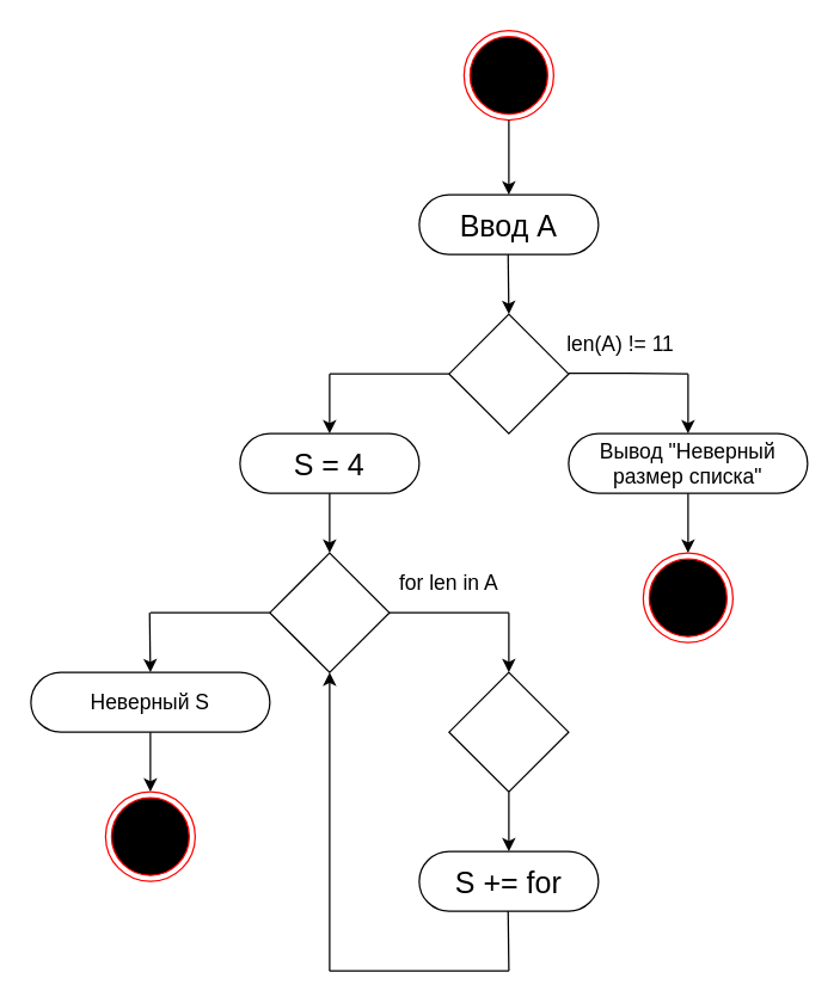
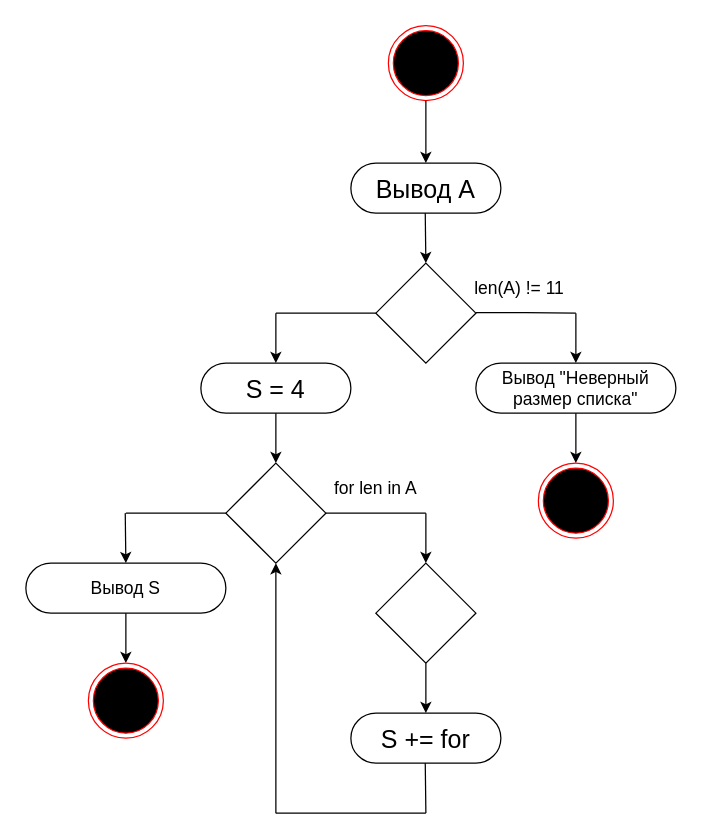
  <mxCell id="0" />
  <mxCell id="1" parent="0" />
  <mxCell id="2" value="" style="ellipse;html=1;shape=endState;fillColor=#000000;strokeColor=#ff0000;" parent="1" vertex="1"><mxGeometry x="310" y="20" width="60" height="60" as="geometry" /></mxCell>
  <mxCell id="3" value="" style="endArrow=classic;html=1;" parent="1" edge="1"><mxGeometry width="50" height="50" relative="1" as="geometry"><mxPoint x="340" y="80" as="sourcePoint" /><mxPoint x="340" y="130" as="targetPoint" /></mxGeometry></mxCell>
- <mxCell id="4" value="Ввод A" style="rounded=1;whiteSpace=wrap;html=1;arcSize=50;fontSize=20;" parent="1" vertex="1"><mxGeometry x="280" y="130" width="120" height="40" as="geometry" /></mxCell>
+ <mxCell id="4" value="Вывод A" style="rounded=1;whiteSpace=wrap;html=1;arcSize=50;fontSize=20;" parent="1" vertex="1"><mxGeometry x="280" y="130" width="120" height="40" as="geometry" /></mxCell>
  <mxCell id="5" value="" style="endArrow=classic;html=1;" parent="1" edge="1"><mxGeometry width="50" height="50" relative="1" as="geometry"><mxPoint x="339.5" y="170" as="sourcePoint" /><mxPoint x="340" y="210" as="targetPoint" /></mxGeometry></mxCell>
  <mxCell id="6" value="" style="rhombus;whiteSpace=wrap;html=1;fontSize=20;strokeColor=#000000;" parent="1" vertex="1"><mxGeometry x="300" y="210" width="80" height="80" as="geometry" /></mxCell>
  <mxCell id="7" value="" style="endArrow=none;html=1;fontSize=20;" parent="1" edge="1"><mxGeometry width="50" height="50" relative="1" as="geometry"><mxPoint x="380" y="249.5" as="sourcePoint" /><mxPoint x="460" y="250" as="targetPoint" /><Array as="points"><mxPoint x="410" y="249.5" /></Array></mxGeometry></mxCell>
  <mxCell id="8" value="" style="endArrow=classic;html=1;fontSize=20;" parent="1" edge="1"><mxGeometry width="50" height="50" relative="1" as="geometry"><mxPoint x="460" y="250" as="sourcePoint" /><mxPoint x="460" y="290" as="targetPoint" /></mxGeometry></mxCell>
  <mxCell id="9" value="S = 4" style="rounded=1;whiteSpace=wrap;html=1;arcSize=50;fontSize=20;" parent="1" vertex="1"><mxGeometry x="160" y="290" width="120" height="40" as="geometry" /></mxCell>
  <mxCell id="10" value="" style="endArrow=none;html=1;fontSize=20;" parent="1" edge="1"><mxGeometry width="50" height="50" relative="1" as="geometry"><mxPoint x="220" y="250" as="sourcePoint" /><mxPoint x="300" y="250" as="targetPoint" /></mxGeometry></mxCell>
  <mxCell id="11" value="" style="endArrow=classic;html=1;fontSize=20;" parent="1" edge="1"><mxGeometry width="50" height="50" relative="1" as="geometry"><mxPoint x="220" y="250" as="sourcePoint" /><mxPoint x="220" y="290" as="targetPoint" /></mxGeometry></mxCell>
  <mxCell id="12" value="Вывод &quot;Неверный размер списка&quot;" style="rounded=1;whiteSpace=wrap;html=1;arcSize=50;fontSize=14;" parent="1" vertex="1"><mxGeometry x="380" y="290" width="160" height="40" as="geometry" /></mxCell>
  <mxCell id="13" value="" style="endArrow=classic;html=1;fontSize=14;" parent="1" edge="1"><mxGeometry width="50" height="50" relative="1" as="geometry"><mxPoint x="220" y="330" as="sourcePoint" /><mxPoint x="220" y="370" as="targetPoint" /></mxGeometry></mxCell>
  <mxCell id="14" value="" style="ellipse;html=1;shape=endState;fillColor=#000000;strokeColor=#ff0000;" parent="1" vertex="1"><mxGeometry x="430" y="370" width="60" height="60" as="geometry" /></mxCell>
  <mxCell id="15" value="" style="endArrow=classic;html=1;fontSize=14;" parent="1" edge="1"><mxGeometry width="50" height="50" relative="1" as="geometry"><mxPoint x="460" y="330" as="sourcePoint" /><mxPoint x="460" y="370" as="targetPoint" /></mxGeometry></mxCell>
  <mxCell id="16" value="" style="rhombus;whiteSpace=wrap;html=1;fontSize=20;strokeColor=#000000;" parent="1" vertex="1"><mxGeometry x="180" y="370" width="80" height="80" as="geometry" /></mxCell>
  <mxCell id="17" value="" style="endArrow=none;html=1;fontSize=14;" parent="1" edge="1"><mxGeometry width="50" height="50" relative="1" as="geometry"><mxPoint x="100" y="410" as="sourcePoint" /><mxPoint x="180" y="410" as="targetPoint" /></mxGeometry></mxCell>
  <mxCell id="18" value="" style="endArrow=classic;html=1;fontSize=14;" parent="1" edge="1"><mxGeometry width="50" height="50" relative="1" as="geometry"><mxPoint x="99.5" y="410" as="sourcePoint" /><mxPoint x="100" y="450" as="targetPoint" /></mxGeometry></mxCell>
- <mxCell id="19" value="Неверный S" style="rounded=1;whiteSpace=wrap;html=1;arcSize=50;fontSize=14;" parent="1" vertex="1"><mxGeometry x="20" y="450" width="160" height="40" as="geometry" /></mxCell>
+ <mxCell id="19" value="Вывод S" style="rounded=1;whiteSpace=wrap;html=1;arcSize=50;fontSize=14;" parent="1" vertex="1"><mxGeometry x="20" y="450" width="160" height="40" as="geometry" /></mxCell>
  <mxCell id="20" value="" style="endArrow=classic;html=1;fontSize=14;" parent="1" edge="1"><mxGeometry width="50" height="50" relative="1" as="geometry"><mxPoint x="100" y="490" as="sourcePoint" /><mxPoint x="100" y="530" as="targetPoint" /></mxGeometry></mxCell>
  <mxCell id="21" value="" style="ellipse;html=1;shape=endState;fillColor=#000000;strokeColor=#ff0000;" parent="1" vertex="1"><mxGeometry x="70" y="530" width="60" height="60" as="geometry" /></mxCell>
  <mxCell id="22" value="" style="endArrow=classic;html=1;fontSize=14;" parent="1" edge="1"><mxGeometry width="50" height="50" relative="1" as="geometry"><mxPoint x="340" y="410" as="sourcePoint" /><mxPoint x="340" y="450" as="targetPoint" /></mxGeometry></mxCell>
  <mxCell id="23" value="" style="endArrow=none;html=1;fontSize=14;" parent="1" edge="1"><mxGeometry width="50" height="50" relative="1" as="geometry"><mxPoint x="260" y="410" as="sourcePoint" /><mxPoint x="340" y="410" as="targetPoint" /></mxGeometry></mxCell>
  <mxCell id="24" value="" style="edgeStyle=orthogonalEdgeStyle;rounded=0;orthogonalLoop=1;jettySize=auto;html=1;fontSize=14;" parent="1" source="25" target="26" edge="1"><mxGeometry relative="1" as="geometry" /></mxCell>
  <mxCell id="25" value="" style="rhombus;whiteSpace=wrap;html=1;fontSize=20;strokeColor=#000000;" parent="1" vertex="1"><mxGeometry x="300" y="450" width="80" height="80" as="geometry" /></mxCell>
  <mxCell id="26" value="S += for" style="rounded=1;whiteSpace=wrap;html=1;arcSize=50;fontSize=20;" parent="1" vertex="1"><mxGeometry x="280" y="570" width="120" height="40" as="geometry" /></mxCell>
  <mxCell id="27" value="" style="endArrow=none;html=1;fontSize=14;" parent="1" edge="1"><mxGeometry width="50" height="50" relative="1" as="geometry"><mxPoint x="340" y="650" as="sourcePoint" /><mxPoint x="339.5" y="610" as="targetPoint" /></mxGeometry></mxCell>
  <mxCell id="28" value="" style="endArrow=none;html=1;fontSize=14;" parent="1" edge="1"><mxGeometry width="50" height="50" relative="1" as="geometry"><mxPoint x="220" y="650" as="sourcePoint" /><mxPoint x="340" y="650" as="targetPoint" /></mxGeometry></mxCell>
  <mxCell id="29" value="" style="endArrow=classic;html=1;fontSize=14;entryX=0.5;entryY=1;entryDx=0;entryDy=0;" parent="1" target="16" edge="1"><mxGeometry width="50" height="50" relative="1" as="geometry"><mxPoint x="220" y="650" as="sourcePoint" /><mxPoint x="270" y="600" as="targetPoint" /></mxGeometry></mxCell>
  <mxCell id="30" value="len(A) != 11" style="text;html=1;strokeColor=none;fillColor=none;align=center;verticalAlign=middle;whiteSpace=wrap;rounded=0;fontSize=14;" parent="1" vertex="1"><mxGeometry x="370" y="220" width="90" height="20" as="geometry" /></mxCell>
  <mxCell id="31" value="for len in A" style="text;html=1;strokeColor=none;fillColor=none;align=center;verticalAlign=middle;whiteSpace=wrap;rounded=0;fontSize=14;" parent="1" vertex="1"><mxGeometry x="250" y="380" width="100" height="20" as="geometry" /></mxCell>
